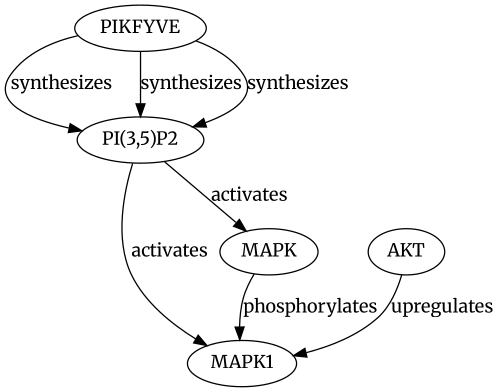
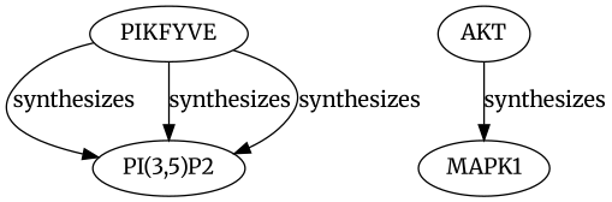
  digraph {
    fontname=Merriweather
    node [fontname=Merriweather]
    edge [evidence="PMID: 12345678" fontname=Merriweather probability=0.9]
    PIKFYVE
    "PI(3,5)P2"
    n3 [label=MAPK1]
-   MAPK
    AKT
    PIKFYVE -> "PI(3,5)P2" [label=synthesizes]
    PIKFYVE -> "PI(3,5)P2" [label=synthesizes]
    PIKFYVE -> "PI(3,5)P2" [label=synthesizes]
-   "PI(3,5)P2" -> n3 [evidence="PMID: 23456789" label=activates probability=0.7]
-   "PI(3,5)P2" -> MAPK [evidence="PMID: 34567890" label=activates probability=0.8]
-   MAPK -> n3 [evidence="PMID: 45678901" label=phosphorylates probability=0.85]
-   AKT -> n3 [evidence="PMID: 67890123" label=upregulates probability=0.8]
+   AKT -> n3 [evidence="PMID: 67890123" label=synthesizes probability=0.8]
  }
